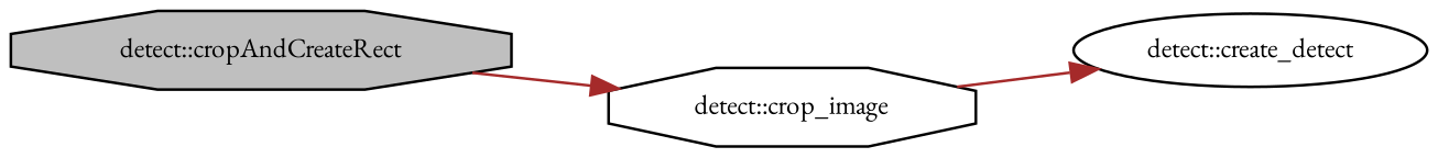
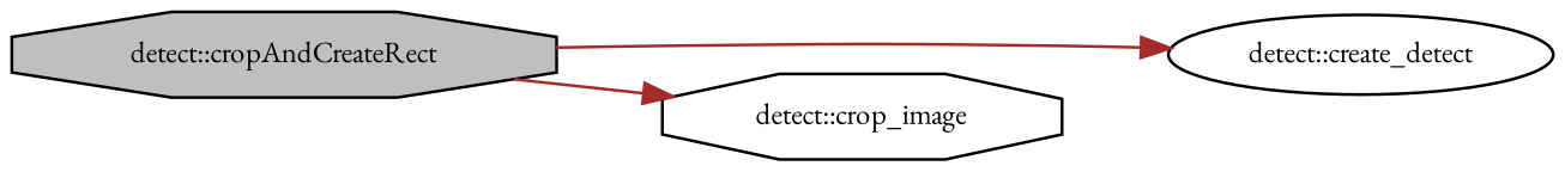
  digraph {
    fontname="EB Garamond"
    rankdir=LR
    node [color=black fillcolor=white fontname="EB Garamond" fontsize=10 shape=octagon style=filled]
    edge [color=brown fontname="EB Garamond" fontsize=10 labelfontname=Helvetica labelfontsize=10 style=solid]
    n1 [fillcolor=grey75 fontcolor=black height=0.2 label="detect::cropAndCreateRect" width=0.4]
    n2 [height=0.2 label="detect::create_detect" shape=ellipse width=0.4]
    n3 [height=0.2 label="detect::crop_image" width=0.4]
-   n3 -> n2
+   n1 -> n2
    n1 -> n3
  }
